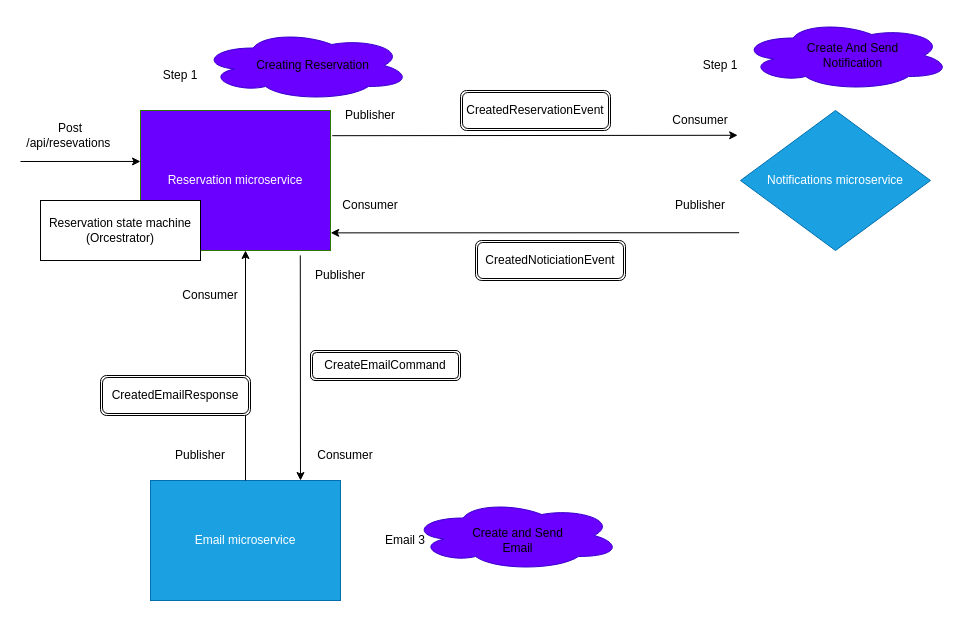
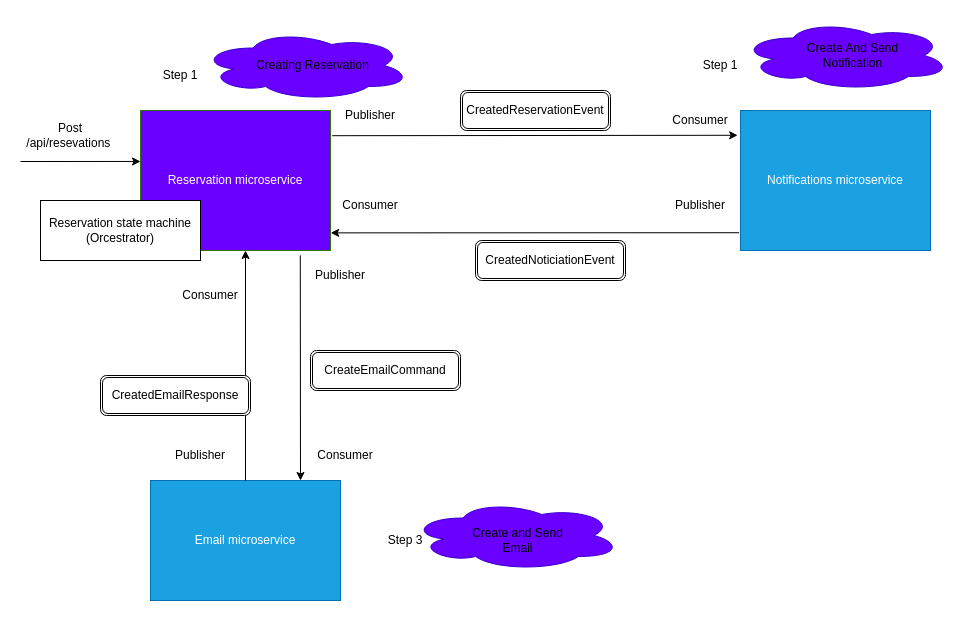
  <mxCell id="0" />
  <mxCell id="1" parent="0" />
  <mxCell id="2" value="Reservation microservice" style="rounded=0;whiteSpace=wrap;html=1;fillColor=#6a00ff;fontColor=#ffffff;strokeColor=#2D7600;" vertex="1" parent="1"><mxGeometry x="140" y="110" width="190" height="140" as="geometry" /></mxCell>
  <mxCell id="3" value="Reservation state machine (Orcestrator)" style="rounded=0;whiteSpace=wrap;html=1;" vertex="1" parent="1"><mxGeometry x="40" y="200" width="160" height="60" as="geometry" /></mxCell>
  <mxCell id="4" value="" style="endArrow=classic;html=1;rounded=0;entryX=0;entryY=0.364;entryDx=0;entryDy=0;entryPerimeter=0;" edge="1" parent="1" target="2"><mxGeometry width="50" height="50" relative="1" as="geometry"><mxPoint x="20" y="161" as="sourcePoint" /><mxPoint x="100" y="180" as="targetPoint" /></mxGeometry></mxCell>
  <mxCell id="5" value="Post /api/resevations&amp;nbsp;" style="text;html=1;strokeColor=none;fillColor=none;align=center;verticalAlign=middle;whiteSpace=wrap;rounded=0;" vertex="1" parent="1"><mxGeometry x="40" y="120" width="60" height="30" as="geometry" /></mxCell>
  <mxCell id="6" value="" style="endArrow=classic;html=1;rounded=0;exitX=1.009;exitY=0.18;exitDx=0;exitDy=0;entryX=-0.015;entryY=0.177;entryDx=0;entryDy=0;entryPerimeter=0;exitPerimeter=0;" edge="1" parent="1" source="2" target="7"><mxGeometry width="50" height="50" relative="1" as="geometry"><mxPoint x="329.24" y="180.01" as="sourcePoint" /><mxPoint x="620" y="187" as="targetPoint" /></mxGeometry></mxCell>
- <mxCell id="7" value="Notifications microservice" style="rhombus;whiteSpace=wrap;html=1;fillColor=#1ba1e2;strokeColor=#006EAF;fontColor=#ffffff;" vertex="1" parent="1"><mxGeometry x="740" y="110" width="190" height="140" as="geometry" /></mxCell>
+ <mxCell id="7" value="Notifications microservice" style="rounded=0;whiteSpace=wrap;html=1;fillColor=#1ba1e2;strokeColor=#006EAF;fontColor=#ffffff;" vertex="1" parent="1"><mxGeometry x="740" y="110" width="190" height="140" as="geometry" /></mxCell>
  <mxCell id="8" value="Email microservice" style="rounded=0;whiteSpace=wrap;html=1;fillColor=#1ba1e2;strokeColor=#006EAF;fontColor=#ffffff;" vertex="1" parent="1"><mxGeometry x="150" y="480" width="190" height="120" as="geometry" /></mxCell>
  <mxCell id="9" value="Publisher" style="text;html=1;strokeColor=none;fillColor=none;align=center;verticalAlign=middle;whiteSpace=wrap;rounded=0;" vertex="1" parent="1"><mxGeometry x="340" y="100" width="60" height="30" as="geometry" /></mxCell>
  <mxCell id="10" value="CreatedReservationEvent" style="shape=ext;double=1;rounded=1;whiteSpace=wrap;html=1;" vertex="1" parent="1"><mxGeometry x="460" y="90" width="150" height="40" as="geometry" /></mxCell>
  <mxCell id="11" value="Consumer&lt;br&gt;" style="text;html=1;strokeColor=none;fillColor=none;align=center;verticalAlign=middle;whiteSpace=wrap;rounded=0;" vertex="1" parent="1"><mxGeometry x="670" y="105" width="60" height="30" as="geometry" /></mxCell>
  <mxCell id="12" value="" style="endArrow=classic;html=1;rounded=0;exitX=-0.007;exitY=0.873;exitDx=0;exitDy=0;entryX=1.001;entryY=0.874;entryDx=0;entryDy=0;entryPerimeter=0;exitPerimeter=0;" edge="1" parent="1" source="7" target="2"><mxGeometry width="50" height="50" relative="1" as="geometry"><mxPoint x="440" y="280" as="sourcePoint" /><mxPoint x="330" y="220" as="targetPoint" /></mxGeometry></mxCell>
  <mxCell id="13" value="Publisher" style="text;html=1;strokeColor=none;fillColor=none;align=center;verticalAlign=middle;whiteSpace=wrap;rounded=0;" vertex="1" parent="1"><mxGeometry x="670" y="190" width="60" height="30" as="geometry" /></mxCell>
  <mxCell id="14" value="Consumer&lt;br&gt;" style="text;html=1;strokeColor=none;fillColor=none;align=center;verticalAlign=middle;whiteSpace=wrap;rounded=0;" vertex="1" parent="1"><mxGeometry x="340" y="190" width="60" height="30" as="geometry" /></mxCell>
  <mxCell id="15" value="CreatedNoticiationEvent" style="shape=ext;double=1;rounded=1;whiteSpace=wrap;html=1;" vertex="1" parent="1"><mxGeometry x="475" y="240" width="150" height="40" as="geometry" /></mxCell>
  <mxCell id="16" value="Step 1" style="text;html=1;strokeColor=none;fillColor=none;align=center;verticalAlign=middle;whiteSpace=wrap;rounded=0;" vertex="1" parent="1"><mxGeometry x="150" y="60" width="60" height="30" as="geometry" /></mxCell>
  <mxCell id="17" value="" style="endArrow=classic;html=1;rounded=0;exitX=0.841;exitY=1.035;exitDx=0;exitDy=0;exitPerimeter=0;" edge="1" parent="1" source="2"><mxGeometry width="50" height="50" relative="1" as="geometry"><mxPoint x="450" y="400" as="sourcePoint" /><mxPoint x="300" y="480" as="targetPoint" /></mxGeometry></mxCell>
- <mxCell id="18" value="CreateEmailCommand" style="shape=ext;double=1;rounded=1;whiteSpace=wrap;html=1;" vertex="1" parent="1"><mxGeometry x="310" y="350" width="150" height="30" as="geometry" /></mxCell>
- <mxCell id="19" value="Email 3" style="text;html=1;strokeColor=none;fillColor=none;align=center;verticalAlign=middle;whiteSpace=wrap;rounded=0;" vertex="1" parent="1"><mxGeometry x="375" y="525" width="60" height="30" as="geometry" /></mxCell>
+ <mxCell id="18" value="CreateEmailCommand" style="shape=ext;double=1;rounded=1;whiteSpace=wrap;html=1;" vertex="1" parent="1"><mxGeometry x="310" y="350" width="150" height="40" as="geometry" /></mxCell>
+ <mxCell id="19" value="Step 3" style="text;html=1;strokeColor=none;fillColor=none;align=center;verticalAlign=middle;whiteSpace=wrap;rounded=0;" vertex="1" parent="1"><mxGeometry x="375" y="525" width="60" height="30" as="geometry" /></mxCell>
  <mxCell id="20" value="" style="ellipse;shape=cloud;whiteSpace=wrap;html=1;fillColor=#6a00ff;fontColor=#ffffff;strokeColor=#3700CC;" vertex="1" parent="1"><mxGeometry x="410" y="500" width="210" height="70" as="geometry" /></mxCell>
  <mxCell id="21" value="Create and Send Email" style="text;html=1;strokeColor=none;fillColor=none;align=center;verticalAlign=middle;whiteSpace=wrap;rounded=0;" vertex="1" parent="1"><mxGeometry x="455" y="525" width="125" height="30" as="geometry" /></mxCell>
  <mxCell id="22" value="" style="ellipse;shape=cloud;whiteSpace=wrap;html=1;fillColor=#6a00ff;fontColor=#ffffff;strokeColor=#3700CC;" vertex="1" parent="1"><mxGeometry x="200" y="30" width="210" height="70" as="geometry" /></mxCell>
  <mxCell id="23" value="Creating Reservation" style="text;html=1;strokeColor=none;fillColor=none;align=center;verticalAlign=middle;whiteSpace=wrap;rounded=0;" vertex="1" parent="1"><mxGeometry x="250" y="50" width="125" height="30" as="geometry" /></mxCell>
  <mxCell id="24" value="Step 1" style="text;html=1;strokeColor=none;fillColor=none;align=center;verticalAlign=middle;whiteSpace=wrap;rounded=0;" vertex="1" parent="1"><mxGeometry x="690" y="50" width="60" height="30" as="geometry" /></mxCell>
  <mxCell id="25" value="" style="ellipse;shape=cloud;whiteSpace=wrap;html=1;fillColor=#6a00ff;fontColor=#ffffff;strokeColor=#3700CC;" vertex="1" parent="1"><mxGeometry x="740" y="20" width="210" height="70" as="geometry" /></mxCell>
  <mxCell id="26" value="Create And Send Notification" style="text;html=1;strokeColor=none;fillColor=none;align=center;verticalAlign=middle;whiteSpace=wrap;rounded=0;" vertex="1" parent="1"><mxGeometry x="790" y="40" width="125" height="30" as="geometry" /></mxCell>
  <mxCell id="27" value="" style="endArrow=classic;html=1;rounded=0;exitX=0.5;exitY=0;exitDx=0;exitDy=0;" edge="1" parent="1" source="8"><mxGeometry width="50" height="50" relative="1" as="geometry"><mxPoint x="310" y="265" as="sourcePoint" /><mxPoint x="245" y="250" as="targetPoint" /></mxGeometry></mxCell>
  <mxCell id="28" value="CreatedEmailResponse" style="shape=ext;double=1;rounded=1;whiteSpace=wrap;html=1;" vertex="1" parent="1"><mxGeometry x="100" y="375" width="150" height="40" as="geometry" /></mxCell>
  <mxCell id="29" value="Publisher" style="text;html=1;strokeColor=none;fillColor=none;align=center;verticalAlign=middle;whiteSpace=wrap;rounded=0;" vertex="1" parent="1"><mxGeometry x="310" y="260" width="60" height="30" as="geometry" /></mxCell>
  <mxCell id="30" value="Publisher" style="text;html=1;strokeColor=none;fillColor=none;align=center;verticalAlign=middle;whiteSpace=wrap;rounded=0;" vertex="1" parent="1"><mxGeometry x="170" y="440" width="60" height="30" as="geometry" /></mxCell>
  <mxCell id="31" value="Consumer&lt;br&gt;" style="text;html=1;strokeColor=none;fillColor=none;align=center;verticalAlign=middle;whiteSpace=wrap;rounded=0;" vertex="1" parent="1"><mxGeometry x="315" y="440" width="60" height="30" as="geometry" /></mxCell>
  <mxCell id="32" value="Consumer&lt;br&gt;" style="text;html=1;strokeColor=none;fillColor=none;align=center;verticalAlign=middle;whiteSpace=wrap;rounded=0;" vertex="1" parent="1"><mxGeometry x="180" y="280" width="60" height="30" as="geometry" /></mxCell>
